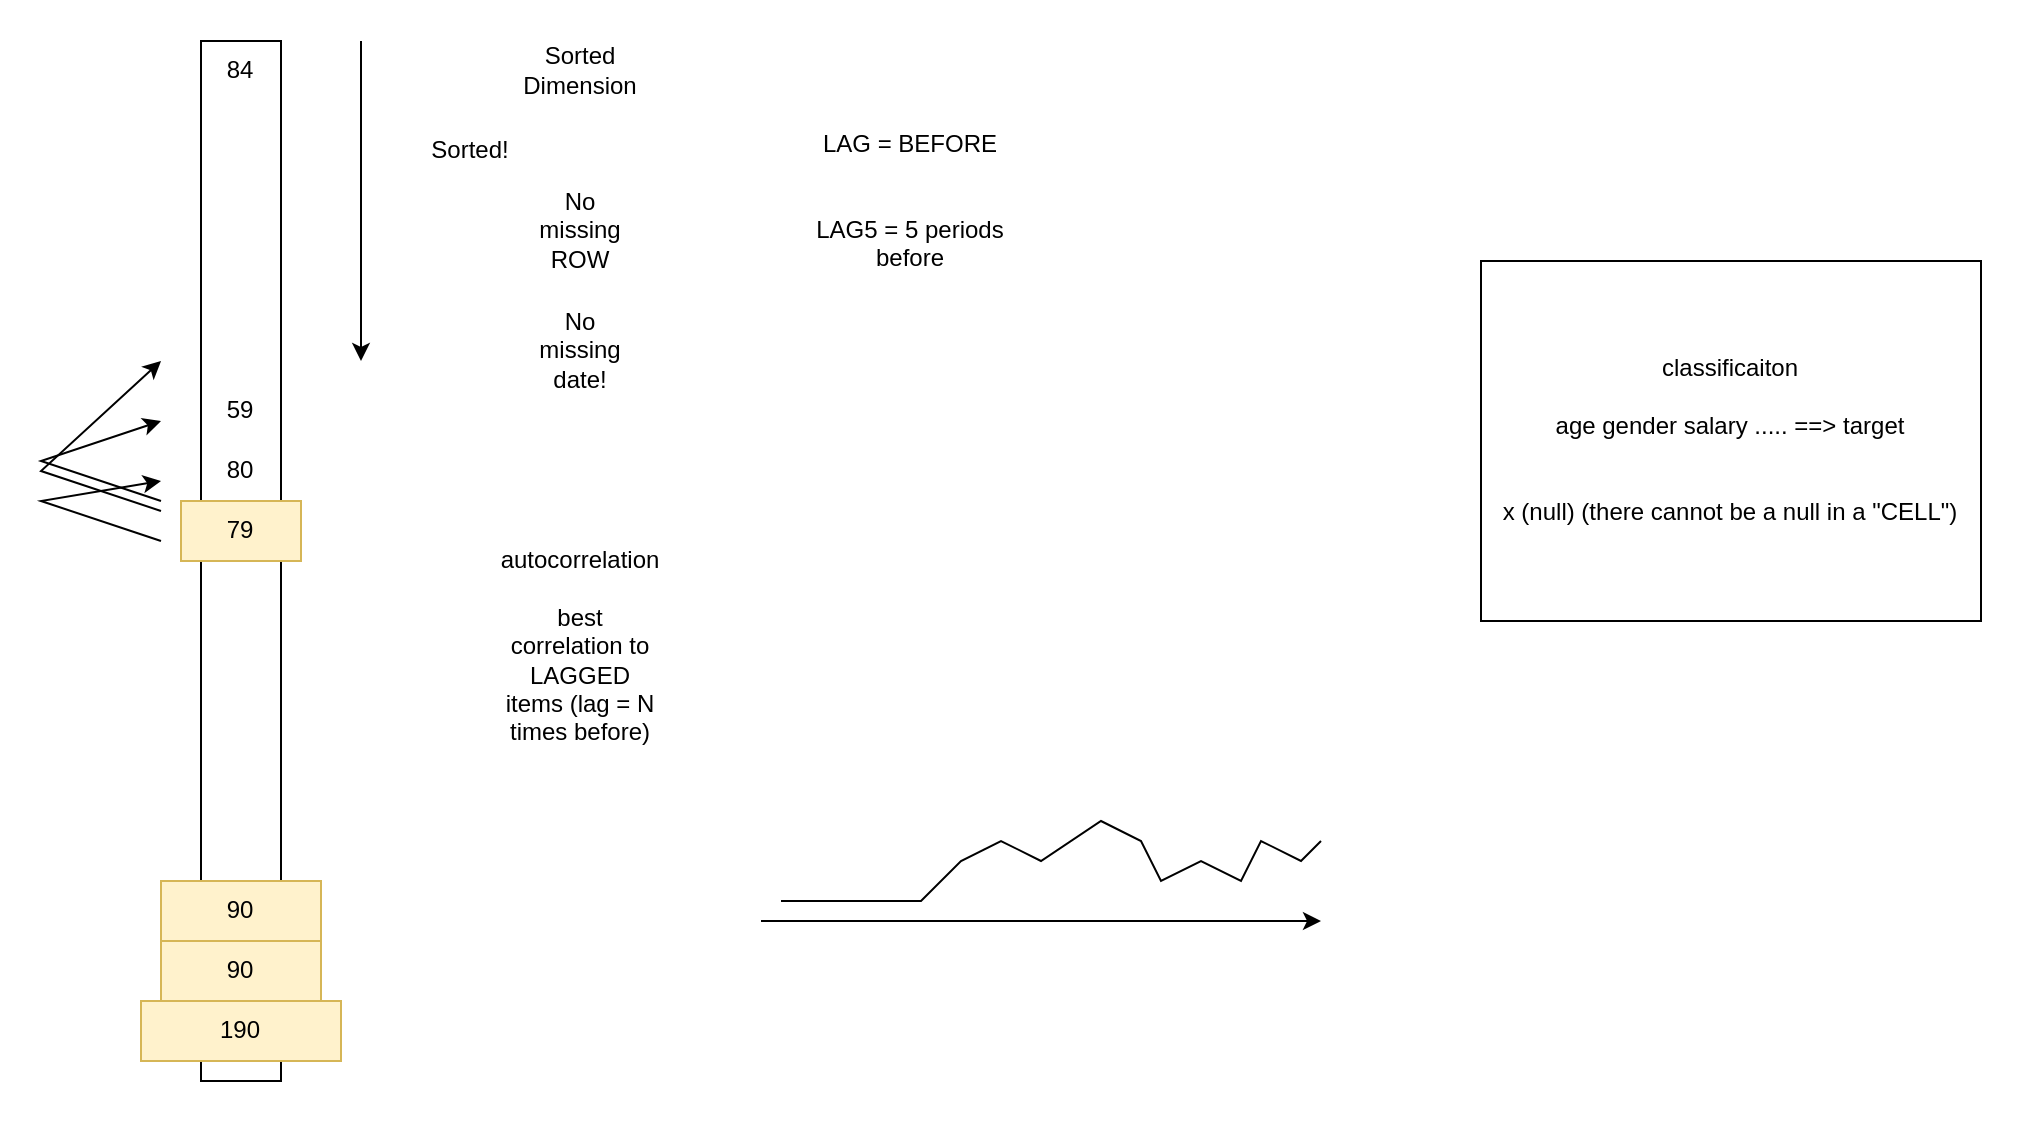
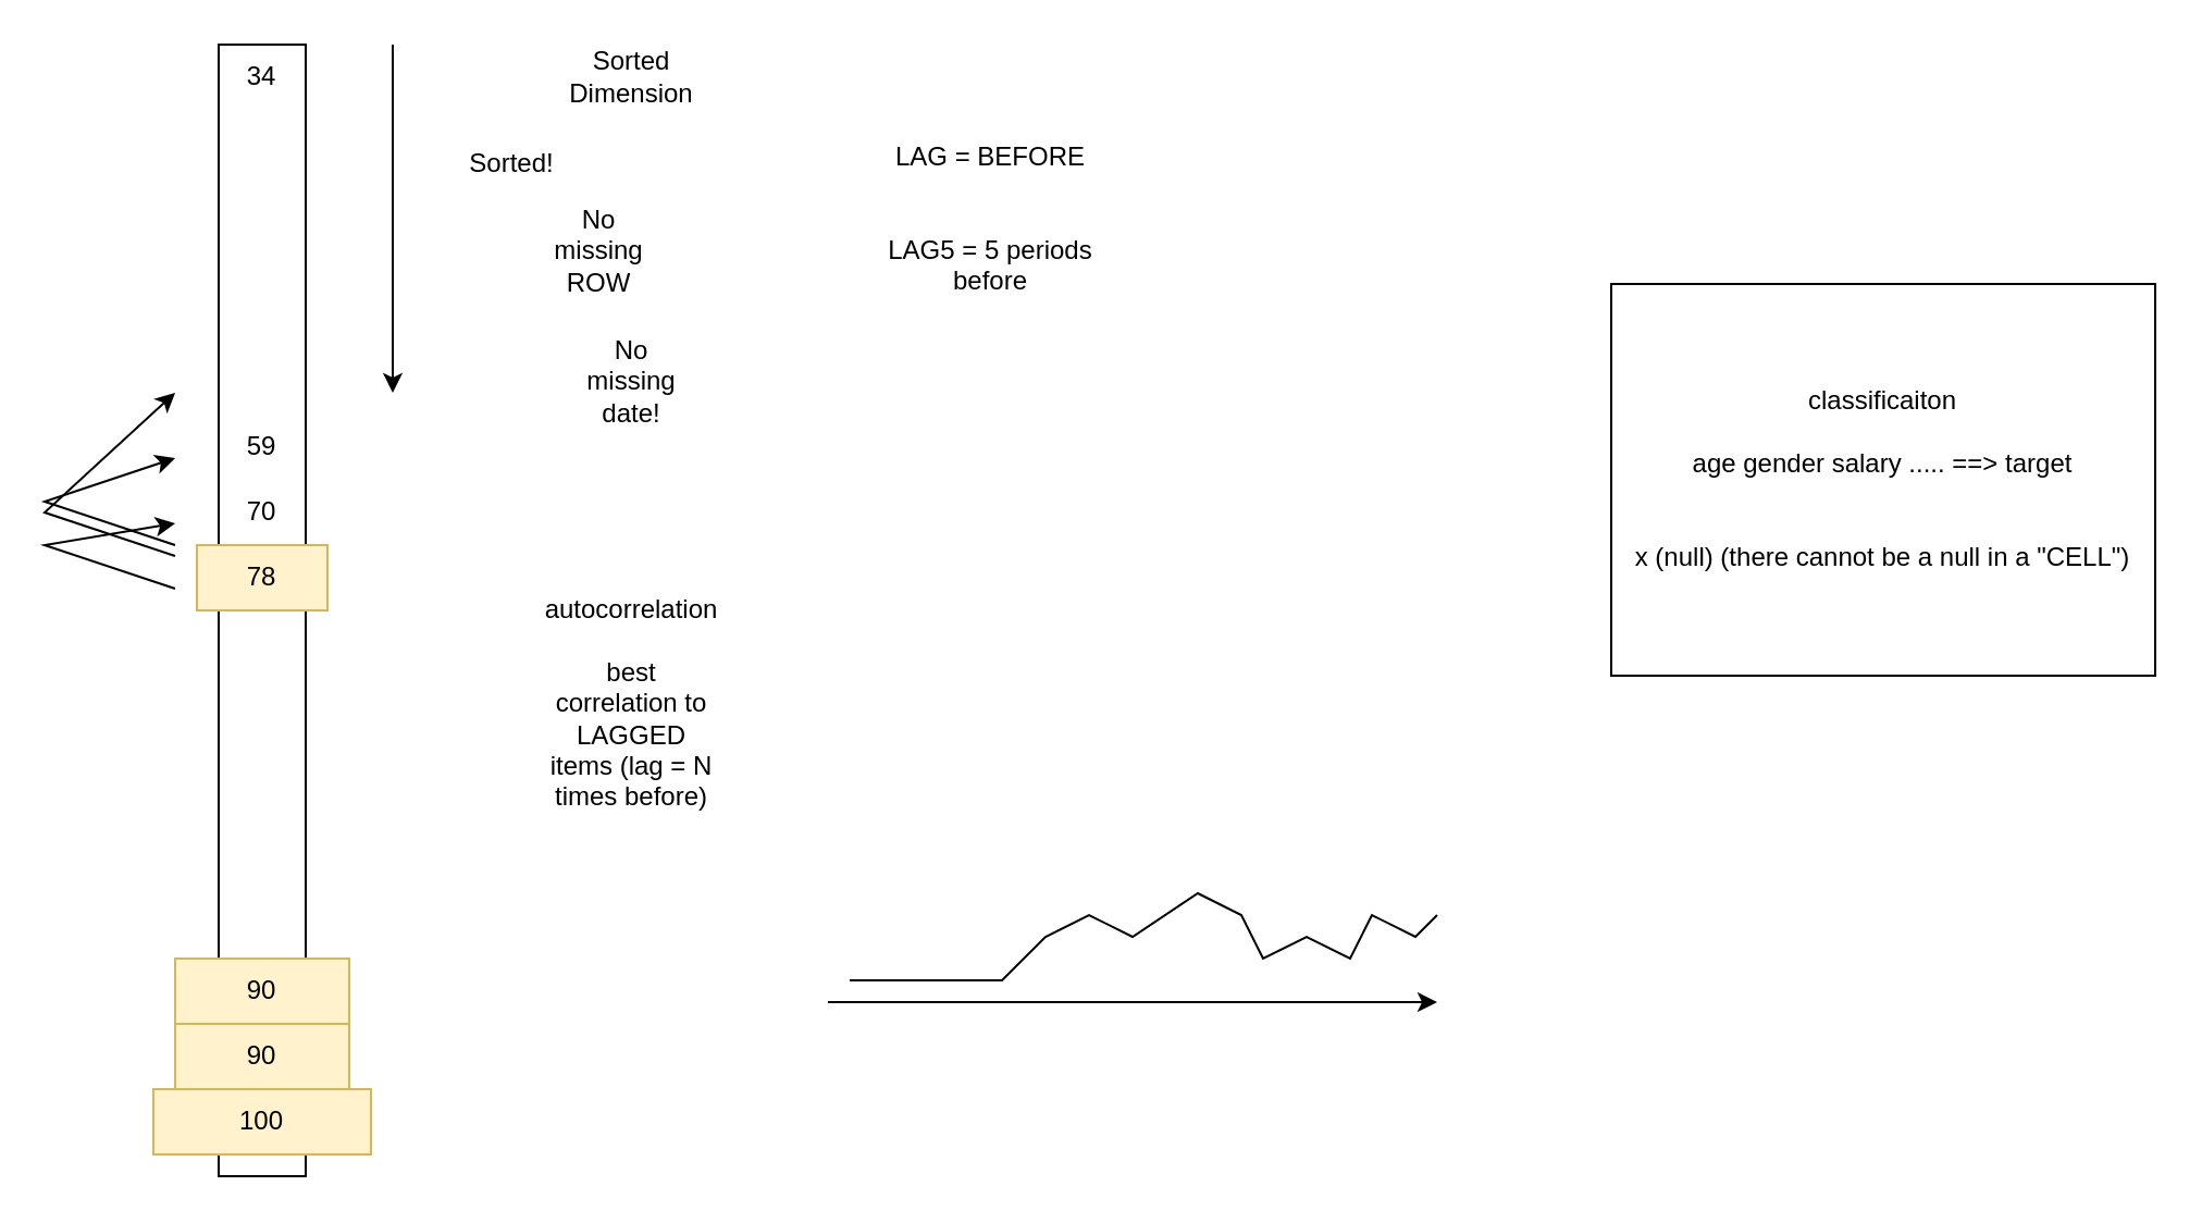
  <mxCell id="0" />
  <mxCell id="1" parent="0" />
  <mxCell id="2" value="" style="rounded=0;whiteSpace=wrap;html=1;" vertex="1" parent="1"><mxGeometry x="100" y="20" width="40" height="520" as="geometry" /></mxCell>
  <mxCell id="3" value="" style="endArrow=classic;html=1;rounded=0;" edge="1" parent="1"><mxGeometry width="50" height="50" relative="1" as="geometry"><mxPoint x="180" y="20" as="sourcePoint" /><mxPoint x="180" y="180" as="targetPoint" /></mxGeometry></mxCell>
  <mxCell id="4" value="Sorted Dimension" style="text;html=1;align=center;verticalAlign=middle;whiteSpace=wrap;rounded=0;" vertex="1" parent="1"><mxGeometry x="260" y="20" width="60" height="30" as="geometry" /></mxCell>
  <mxCell id="5" value="Sorted!" style="text;html=1;align=center;verticalAlign=middle;whiteSpace=wrap;rounded=0;" vertex="1" parent="1"><mxGeometry x="205" y="60" width="60" height="30" as="geometry" /></mxCell>
- <mxCell id="6" value="No missing ROW" style="text;html=1;align=center;verticalAlign=middle;whiteSpace=wrap;rounded=0;" vertex="1" parent="1"><mxGeometry x="260" y="100" width="60" height="30" as="geometry" /></mxCell>
+ <mxCell id="6" value="No missing ROW" style="text;html=1;align=center;verticalAlign=middle;whiteSpace=wrap;rounded=0;" vertex="1" parent="1"><mxGeometry x="245" y="100" width="60" height="30" as="geometry" /></mxCell>
  <mxCell id="7" value="classificaiton&lt;div&gt;&lt;br&gt;&lt;/div&gt;&lt;div&gt;age gender salary ..... ==&amp;gt; target&lt;/div&gt;&lt;div&gt;&lt;br&gt;&lt;/div&gt;&lt;div&gt;&lt;br&gt;&lt;/div&gt;&lt;div&gt;x (null) (there cannot be a null in a &quot;CELL&quot;)&lt;/div&gt;" style="rounded=0;whiteSpace=wrap;html=1;" vertex="1" parent="1"><mxGeometry x="740" y="130" width="250" height="180" as="geometry" /></mxCell>
  <mxCell id="8" value="No missing date!" style="text;html=1;align=center;verticalAlign=middle;whiteSpace=wrap;rounded=0;" vertex="1" parent="1"><mxGeometry x="260" y="160" width="60" height="30" as="geometry" /></mxCell>
- <mxCell id="9" value="84" style="text;html=1;align=center;verticalAlign=middle;whiteSpace=wrap;rounded=0;" vertex="1" parent="1"><mxGeometry x="90" y="20" width="60" height="30" as="geometry" /></mxCell>
+ <mxCell id="9" value="34" style="text;html=1;align=center;verticalAlign=middle;whiteSpace=wrap;rounded=0;" vertex="1" parent="1"><mxGeometry x="90" y="20" width="60" height="30" as="geometry" /></mxCell>
  <mxCell id="10" value="59" style="text;html=1;align=center;verticalAlign=middle;whiteSpace=wrap;rounded=0;" vertex="1" parent="1"><mxGeometry x="90" y="190" width="60" height="30" as="geometry" /></mxCell>
- <mxCell id="11" value="80" style="text;html=1;align=center;verticalAlign=middle;whiteSpace=wrap;rounded=0;" vertex="1" parent="1"><mxGeometry x="90" y="220" width="60" height="30" as="geometry" /></mxCell>
- <mxCell id="12" value="79" style="text;html=1;align=center;verticalAlign=middle;whiteSpace=wrap;rounded=0;fillColor=#fff2cc;strokeColor=#d6b656;" vertex="1" parent="1"><mxGeometry x="90" y="250" width="60" height="30" as="geometry" /></mxCell>
+ <mxCell id="11" value="70" style="text;html=1;align=center;verticalAlign=middle;whiteSpace=wrap;rounded=0;" vertex="1" parent="1"><mxGeometry x="90" y="220" width="60" height="30" as="geometry" /></mxCell>
+ <mxCell id="12" value="78" style="text;html=1;align=center;verticalAlign=middle;whiteSpace=wrap;rounded=0;fillColor=#fff2cc;strokeColor=#d6b656;" vertex="1" parent="1"><mxGeometry x="90" y="250" width="60" height="30" as="geometry" /></mxCell>
  <mxCell id="13" value="" style="endArrow=classic;html=1;rounded=0;" edge="1" parent="1"><mxGeometry width="50" height="50" relative="1" as="geometry"><mxPoint x="80" y="270" as="sourcePoint" /><mxPoint x="80" y="240" as="targetPoint" /><Array as="points"><mxPoint x="20" y="250" /></Array></mxGeometry></mxCell>
  <mxCell id="14" value="" style="endArrow=classic;html=1;rounded=0;" edge="1" parent="1"><mxGeometry width="50" height="50" relative="1" as="geometry"><mxPoint x="80" y="250" as="sourcePoint" /><mxPoint x="80" y="210" as="targetPoint" /><Array as="points"><mxPoint x="20" y="230" /></Array></mxGeometry></mxCell>
  <mxCell id="15" value="" style="endArrow=classic;html=1;rounded=0;" edge="1" parent="1"><mxGeometry width="50" height="50" relative="1" as="geometry"><mxPoint x="80" y="255" as="sourcePoint" /><mxPoint x="80" y="180" as="targetPoint" /><Array as="points"><mxPoint x="20" y="235" /></Array></mxGeometry></mxCell>
  <mxCell id="16" value="autocorrelation&lt;div&gt;&lt;br&gt;&lt;/div&gt;&lt;div&gt;best correlation to LAGGED items (lag = N times before)&lt;/div&gt;" style="text;html=1;align=center;verticalAlign=middle;whiteSpace=wrap;rounded=0;" vertex="1" parent="1"><mxGeometry x="260" y="265" width="60" height="115" as="geometry" /></mxCell>
  <mxCell id="17" value="LAG = BEFORE&lt;div&gt;&lt;br&gt;&lt;/div&gt;&lt;div&gt;&lt;br&gt;&lt;/div&gt;&lt;div&gt;LAG5 = 5 periods before&lt;/div&gt;" style="text;html=1;align=center;verticalAlign=middle;whiteSpace=wrap;rounded=0;" vertex="1" parent="1"><mxGeometry x="390" y="40" width="130" height="120" as="geometry" /></mxCell>
  <mxCell id="18" value="90" style="text;html=1;align=center;verticalAlign=middle;whiteSpace=wrap;rounded=0;fillColor=#fff2cc;strokeColor=#d6b656;" vertex="1" parent="1"><mxGeometry x="80" y="470" width="80" height="30" as="geometry" /></mxCell>
  <mxCell id="19" value="90" style="text;html=1;align=center;verticalAlign=middle;whiteSpace=wrap;rounded=0;fillColor=#fff2cc;strokeColor=#d6b656;" vertex="1" parent="1"><mxGeometry x="80" y="440" width="80" height="30" as="geometry" /></mxCell>
- <mxCell id="20" value="190" style="text;html=1;align=center;verticalAlign=middle;whiteSpace=wrap;rounded=0;fillColor=#fff2cc;strokeColor=#d6b656;" vertex="1" parent="1"><mxGeometry x="70" y="500" width="100" height="30" as="geometry" /></mxCell>
+ <mxCell id="20" value="100" style="text;html=1;align=center;verticalAlign=middle;whiteSpace=wrap;rounded=0;fillColor=#fff2cc;strokeColor=#d6b656;" vertex="1" parent="1"><mxGeometry x="70" y="500" width="100" height="30" as="geometry" /></mxCell>
  <mxCell id="21" value="" style="endArrow=classic;html=1;rounded=0;" edge="1" parent="1"><mxGeometry width="50" height="50" relative="1" as="geometry"><mxPoint x="380" y="460" as="sourcePoint" /><mxPoint x="660" y="460" as="targetPoint" /></mxGeometry></mxCell>
  <mxCell id="22" value="" style="endArrow=none;html=1;rounded=0;" edge="1" parent="1"><mxGeometry width="50" height="50" relative="1" as="geometry"><mxPoint x="390" y="450" as="sourcePoint" /><mxPoint x="660" y="420" as="targetPoint" /><Array as="points"><mxPoint x="460" y="450" /><mxPoint x="480" y="430" /><mxPoint x="500" y="420" /><mxPoint x="520" y="430" /><mxPoint x="550" y="410" /><mxPoint x="570" y="420" /><mxPoint x="580" y="440" /><mxPoint x="600" y="430" /><mxPoint x="620" y="440" /><mxPoint x="630" y="420" /><mxPoint x="650" y="430" /></Array></mxGeometry></mxCell>
